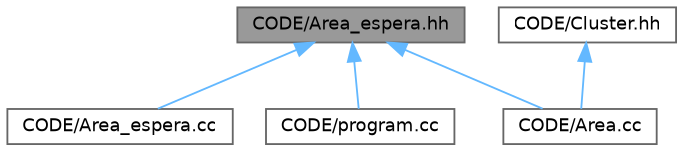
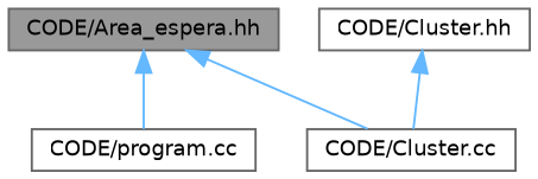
  digraph {
    node [color=grey40 fillcolor=white fontname=Helvetica fontsize=10 shape=box style=filled]
    edge [color=steelblue1 dir=back fontname=Helvetica fontsize=10 labelfontname=Helvetica labelfontsize=10 style=solid]
    n1 [color=gray40 fillcolor=grey60 fontcolor=black height=0.2 label="CODE/Area_espera.hh" width=0.4]
-   n2 [height=0.2 label="CODE/Area_espera.cc" width=0.4]
    n3 [height=0.2 label="CODE/program.cc" width=0.4]
-   n4 [height=0.2 label="CODE/Area.cc" width=0.4]
+   n4 [height=0.2 label="CODE/Cluster.cc" width=0.4]
    n5 [height=0.2 label="CODE/Cluster.hh" width=0.4]
-   n1 -> n2
    n1 -> n3
    n1 -> n4
    n5 -> n4
  }
